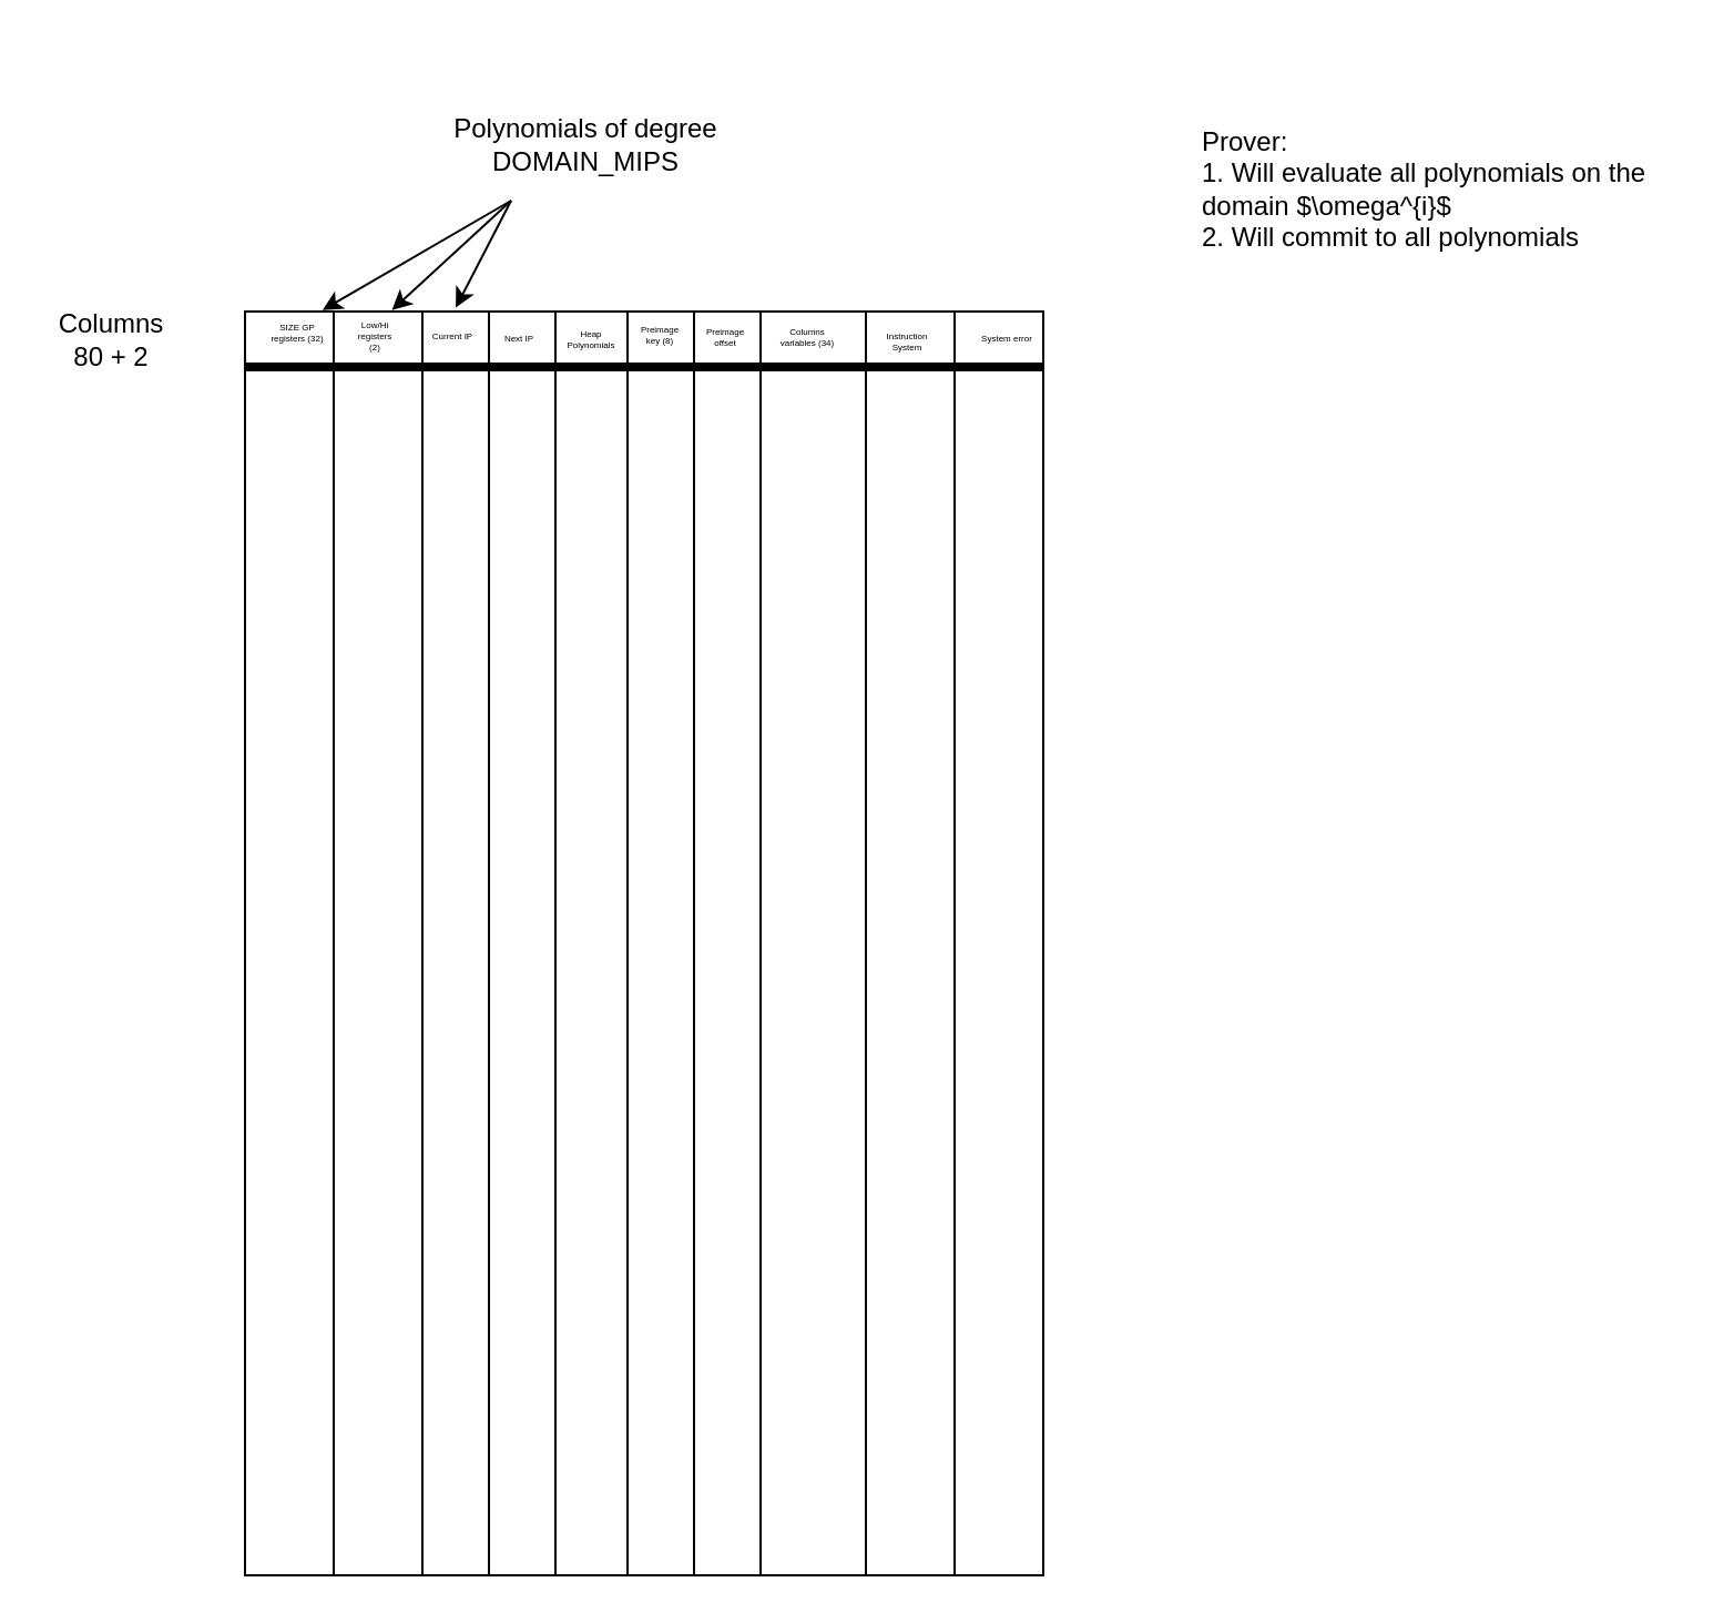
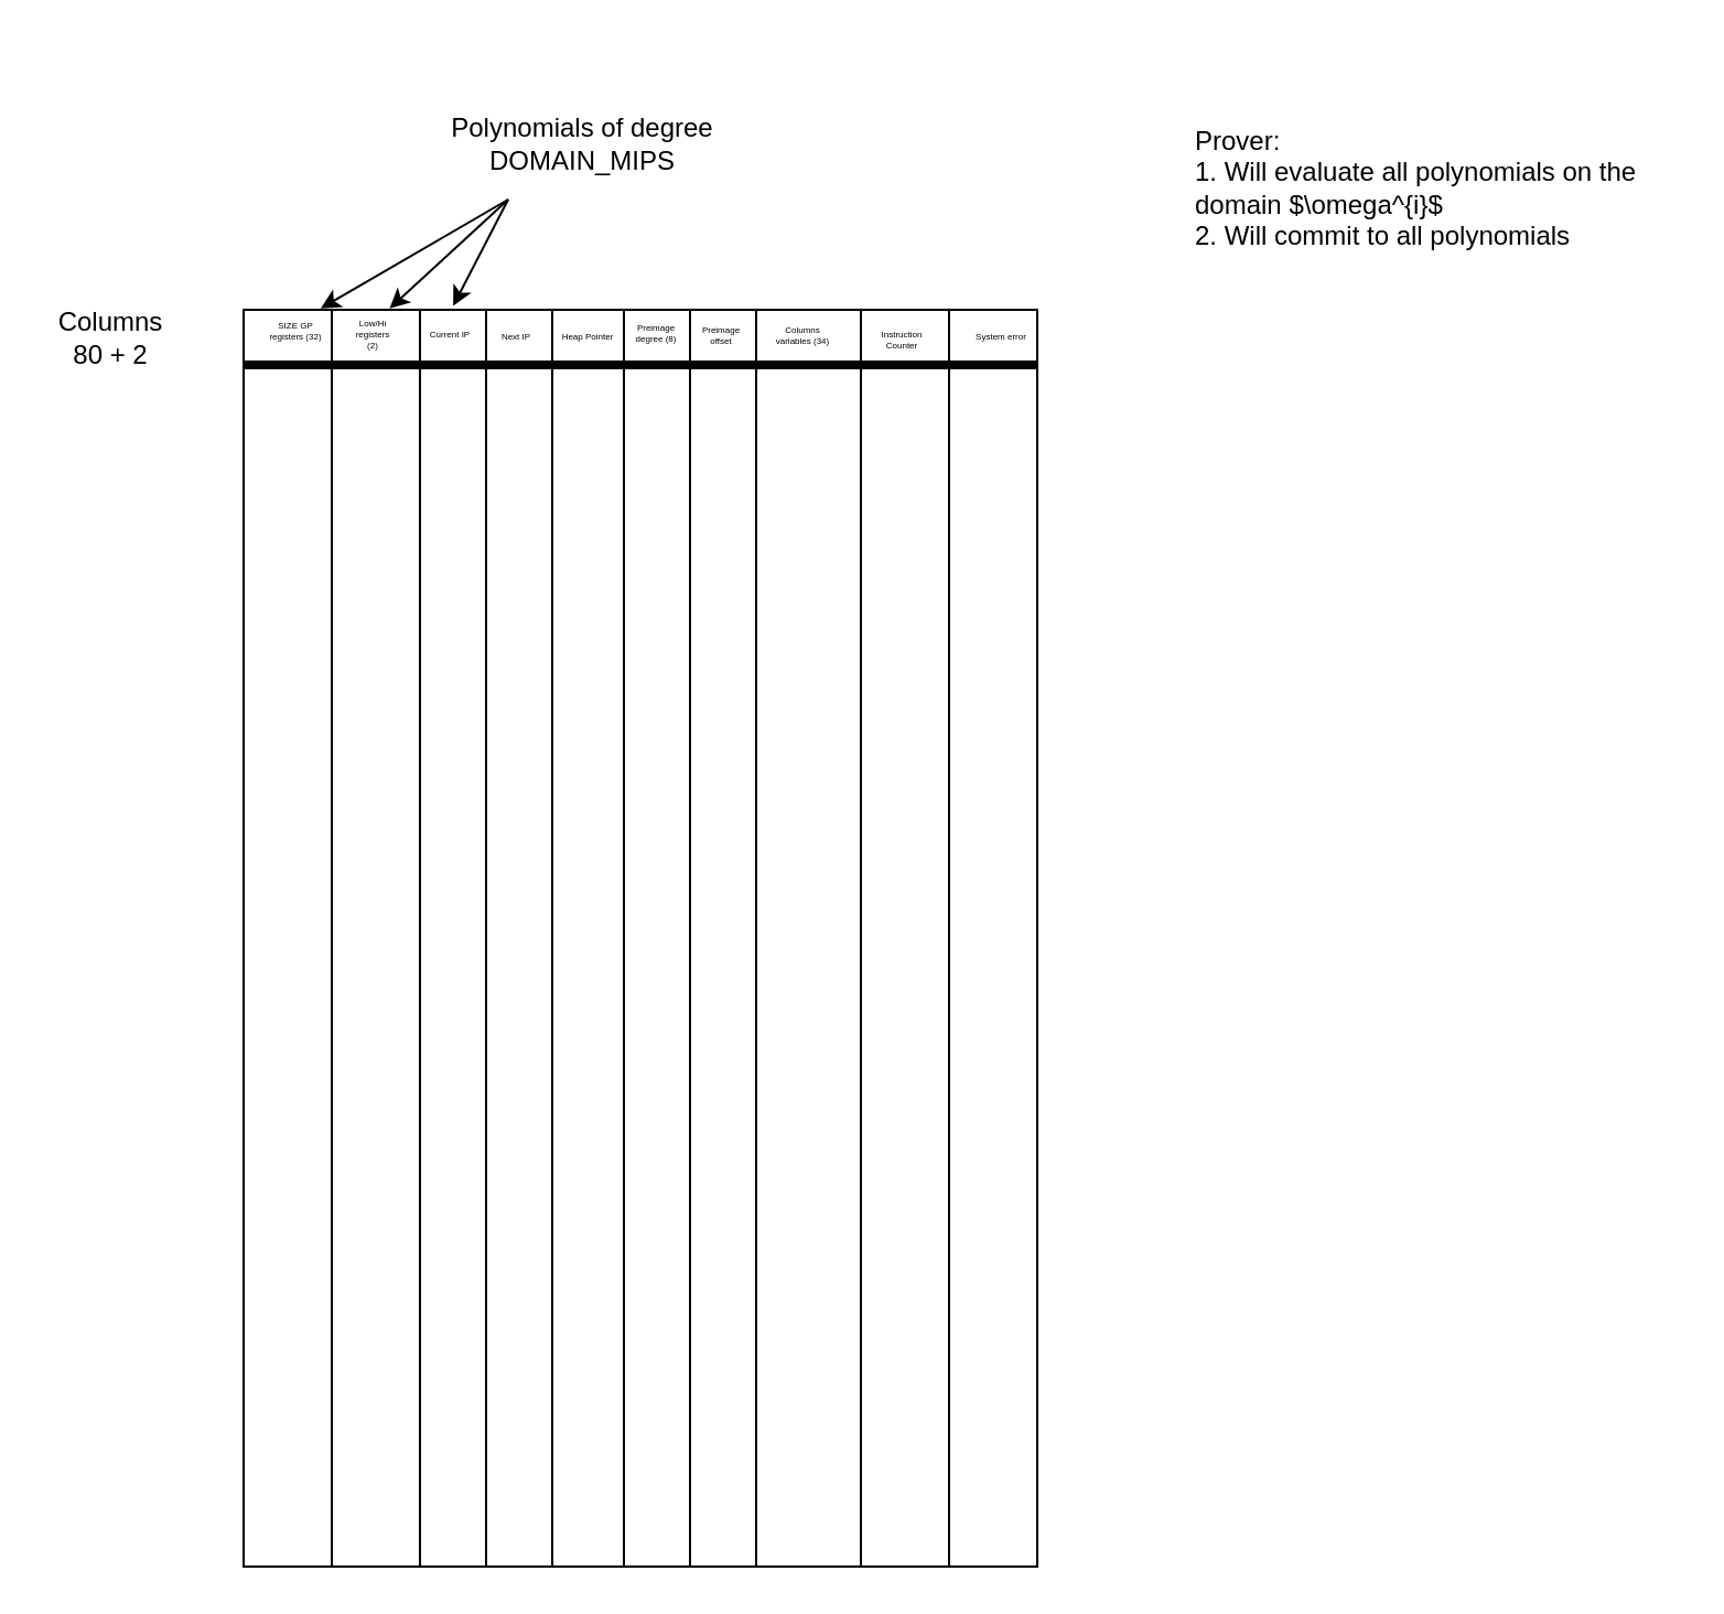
  <mxCell id="0" />
  <mxCell id="1" parent="0" />
  <mxCell id="2" value="" style="rounded=0;whiteSpace=wrap;html=1;" parent="1" vertex="1"><mxGeometry x="110" y="140" width="360" height="570" as="geometry" /></mxCell>
  <mxCell id="3" value="" style="endArrow=none;html=1;rounded=0;entryX=0.25;entryY=0;entryDx=0;entryDy=0;exitX=0.25;exitY=1;exitDx=0;exitDy=0;" parent="1" edge="1"><mxGeometry width="50" height="50" relative="1" as="geometry"><mxPoint x="150" y="710" as="sourcePoint" /><mxPoint x="150" y="140" as="targetPoint" /><Array as="points" /></mxGeometry></mxCell>
  <mxCell id="4" value="&lt;div style=&quot;font-size: 4px;&quot;&gt;SIZE GP registers (32)&lt;br style=&quot;font-size: 4px;&quot;&gt;&lt;/div&gt;" style="text;strokeColor=none;align=center;fillColor=none;html=1;verticalAlign=middle;whiteSpace=wrap;rounded=0;fontSize=4;" parent="1" vertex="1"><mxGeometry x="120" y="143.65" width="27.5" height="12.69" as="geometry" /></mxCell>
  <mxCell id="5" value="" style="line;strokeWidth=4;html=1;perimeter=backbonePerimeter;points=[];outlineConnect=0;" parent="1" vertex="1"><mxGeometry x="110" y="160" width="360" height="10" as="geometry" /></mxCell>
  <mxCell id="6" value="Columns 80 + 2" style="text;html=1;strokeColor=none;fillColor=none;align=center;verticalAlign=middle;whiteSpace=wrap;rounded=0;" parent="1" vertex="1"><mxGeometry x="20" y="138.17" width="60" height="30" as="geometry" /></mxCell>
  <mxCell id="7" value="" style="endArrow=none;html=1;rounded=0;entryX=0.5;entryY=0;entryDx=0;entryDy=0;exitX=0.5;exitY=1;exitDx=0;exitDy=0;" parent="1" edge="1"><mxGeometry width="50" height="50" relative="1" as="geometry"><mxPoint x="190" y="710" as="sourcePoint" /><mxPoint x="190" y="140" as="targetPoint" /><Array as="points"><mxPoint x="190" y="150" /></Array></mxGeometry></mxCell>
  <mxCell id="8" value="&lt;div style=&quot;font-size: 4px;&quot;&gt;Low/Hi registers (2)&lt;br style=&quot;font-size: 4px;&quot;&gt;&lt;/div&gt;" style="text;html=1;strokeColor=none;fillColor=none;align=center;verticalAlign=middle;whiteSpace=wrap;rounded=0;fontSize=4;" parent="1" vertex="1"><mxGeometry x="160" y="147.5" width="17.68" height="8.84" as="geometry" /></mxCell>
  <mxCell id="9" value="Current IP" style="text;html=1;strokeColor=none;fillColor=none;align=center;verticalAlign=middle;whiteSpace=wrap;rounded=0;fontSize=4;" parent="1" vertex="1"><mxGeometry x="190" y="147.5" width="27.68" height="8.84" as="geometry" /></mxCell>
  <mxCell id="10" value="Next IP" style="text;html=1;strokeColor=none;fillColor=none;align=center;verticalAlign=middle;whiteSpace=wrap;rounded=0;fontSize=4;" parent="1" vertex="1"><mxGeometry x="220" y="150" width="27.68" height="6.34" as="geometry" /></mxCell>
- <mxCell id="11" value="&lt;div&gt;Heap Polynomials&lt;/div&gt;" style="text;html=1;strokeColor=none;fillColor=none;align=center;verticalAlign=middle;whiteSpace=wrap;rounded=0;fontSize=4;aspect=fixed;" parent="1" vertex="1"><mxGeometry x="250" y="145" width="32.5" height="16.25" as="geometry" /></mxCell>
+ <mxCell id="11" value="&lt;div&gt;Heap Pointer&lt;/div&gt;" style="text;html=1;strokeColor=none;fillColor=none;align=center;verticalAlign=middle;whiteSpace=wrap;rounded=0;fontSize=4;aspect=fixed;" parent="1" vertex="1"><mxGeometry x="250" y="145" width="32.5" height="16.25" as="geometry" /></mxCell>
  <mxCell id="12" value="" style="endArrow=none;html=1;rounded=0;entryX=0.5;entryY=0;entryDx=0;entryDy=0;exitX=0.5;exitY=1;exitDx=0;exitDy=0;" parent="1" edge="1"><mxGeometry width="50" height="50" relative="1" as="geometry"><mxPoint x="220" y="710" as="sourcePoint" /><mxPoint x="220" y="140" as="targetPoint" /><Array as="points"><mxPoint x="220" y="150" /></Array></mxGeometry></mxCell>
  <mxCell id="13" value="" style="endArrow=none;html=1;rounded=0;entryX=0.5;entryY=0;entryDx=0;entryDy=0;exitX=0.5;exitY=1;exitDx=0;exitDy=0;" parent="1" edge="1"><mxGeometry width="50" height="50" relative="1" as="geometry"><mxPoint x="250" y="710" as="sourcePoint" /><mxPoint x="250" y="140" as="targetPoint" /><Array as="points"><mxPoint x="250" y="150" /></Array></mxGeometry></mxCell>
  <mxCell id="14" value="" style="endArrow=none;html=1;rounded=0;entryX=0.25;entryY=0;entryDx=0;entryDy=0;exitX=0.25;exitY=1;exitDx=0;exitDy=0;" parent="1" edge="1"><mxGeometry width="50" height="50" relative="1" as="geometry"><mxPoint x="282.5" y="710" as="sourcePoint" /><mxPoint x="282.5" y="140" as="targetPoint" /><Array as="points" /></mxGeometry></mxCell>
- <mxCell id="15" value="&lt;div&gt;Preimage key (8)&lt;/div&gt;" style="text;html=1;strokeColor=none;fillColor=none;align=center;verticalAlign=middle;whiteSpace=wrap;rounded=0;fontSize=4;" parent="1" vertex="1"><mxGeometry x="285" y="145" width="25" height="12.5" as="geometry" /></mxCell>
+ <mxCell id="15" value="&lt;div&gt;Preimage degree (8)&lt;/div&gt;" style="text;html=1;strokeColor=none;fillColor=none;align=center;verticalAlign=middle;whiteSpace=wrap;rounded=0;fontSize=4;" parent="1" vertex="1"><mxGeometry x="285" y="145" width="25" height="12.5" as="geometry" /></mxCell>
  <mxCell id="16" value="Preimage offset" style="text;html=1;strokeColor=none;fillColor=none;align=center;verticalAlign=middle;whiteSpace=wrap;rounded=0;fontSize=4;aspect=fixed;" parent="1" vertex="1"><mxGeometry x="312.5" y="145" width="27.5" height="13.75" as="geometry" /></mxCell>
  <mxCell id="17" value="" style="endArrow=none;html=1;rounded=0;entryX=0.25;entryY=0;entryDx=0;entryDy=0;exitX=0.25;exitY=1;exitDx=0;exitDy=0;" parent="1" edge="1"><mxGeometry width="50" height="50" relative="1" as="geometry"><mxPoint x="312.5" y="710" as="sourcePoint" /><mxPoint x="312.5" y="140" as="targetPoint" /><Array as="points" /></mxGeometry></mxCell>
  <mxCell id="18" value="" style="endArrow=none;html=1;rounded=0;entryX=0.25;entryY=0;entryDx=0;entryDy=0;exitX=0.25;exitY=1;exitDx=0;exitDy=0;" parent="1" edge="1"><mxGeometry width="50" height="50" relative="1" as="geometry"><mxPoint x="342.5" y="710" as="sourcePoint" /><mxPoint x="342.5" y="140" as="targetPoint" /><Array as="points" /></mxGeometry></mxCell>
  <mxCell id="19" value="Columns variables (34)" style="text;html=1;strokeColor=none;fillColor=none;align=center;verticalAlign=middle;whiteSpace=wrap;rounded=0;fontSize=4;aspect=fixed;" parent="1" vertex="1"><mxGeometry x="350" y="145.05" width="27.5" height="13.75" as="geometry" /></mxCell>
  <mxCell id="20" value="" style="endArrow=none;html=1;rounded=0;entryX=0.25;entryY=0;entryDx=0;entryDy=0;exitX=0.25;exitY=1;exitDx=0;exitDy=0;" parent="1" edge="1"><mxGeometry width="50" height="50" relative="1" as="geometry"><mxPoint x="390" y="710" as="sourcePoint" /><mxPoint x="390" y="140" as="targetPoint" /><Array as="points"><mxPoint x="390" y="430" /><mxPoint x="390" y="290" /></Array></mxGeometry></mxCell>
  <mxCell id="21" value="" style="endArrow=classic;html=1;rounded=0;entryX=0.097;entryY=-0.001;entryDx=0;entryDy=0;entryPerimeter=0;" parent="1" target="2" edge="1"><mxGeometry width="50" height="50" relative="1" as="geometry"><mxPoint x="230" y="90" as="sourcePoint" /><mxPoint x="330" y="180" as="targetPoint" /></mxGeometry></mxCell>
  <mxCell id="22" value="" style="endArrow=classic;html=1;rounded=0;entryX=0.184;entryY=-0.001;entryDx=0;entryDy=0;entryPerimeter=0;" parent="1" target="2" edge="1"><mxGeometry width="50" height="50" relative="1" as="geometry"><mxPoint x="230" y="90" as="sourcePoint" /><mxPoint x="156" y="149" as="targetPoint" /></mxGeometry></mxCell>
  <mxCell id="23" value="" style="endArrow=classic;html=1;rounded=0;entryX=0.264;entryY=-0.003;entryDx=0;entryDy=0;entryPerimeter=0;" parent="1" target="2" edge="1"><mxGeometry width="50" height="50" relative="1" as="geometry"><mxPoint x="230" y="90" as="sourcePoint" /><mxPoint x="188" y="149" as="targetPoint" /></mxGeometry></mxCell>
  <mxCell id="24" value="Polynomials of degree DOMAIN_MIPS" style="text;html=1;strokeColor=none;fillColor=none;align=center;verticalAlign=middle;whiteSpace=wrap;rounded=0;" parent="1" vertex="1"><mxGeometry x="177.68" y="50" width="172.32" height="30" as="geometry" /></mxCell>
  <mxCell id="25" value="" style="endArrow=none;html=1;rounded=0;entryX=0.25;entryY=0;entryDx=0;entryDy=0;exitX=0.25;exitY=1;exitDx=0;exitDy=0;" parent="1" edge="1"><mxGeometry width="50" height="50" relative="1" as="geometry"><mxPoint x="430" y="710" as="sourcePoint" /><mxPoint x="430" y="140" as="targetPoint" /><Array as="points"><mxPoint x="430" y="430" /><mxPoint x="430" y="290" /></Array></mxGeometry></mxCell>
- <mxCell id="26" value="Instruction System" style="text;html=1;strokeColor=none;fillColor=none;align=center;verticalAlign=middle;whiteSpace=wrap;rounded=0;fontSize=4;aspect=fixed;" parent="1" vertex="1"><mxGeometry x="395" y="147.5" width="27.5" height="13.75" as="geometry" /></mxCell>
+ <mxCell id="26" value="Instruction Counter" style="text;html=1;strokeColor=none;fillColor=none;align=center;verticalAlign=middle;whiteSpace=wrap;rounded=0;fontSize=4;aspect=fixed;" parent="1" vertex="1"><mxGeometry x="395" y="147.5" width="27.5" height="13.75" as="geometry" /></mxCell>
  <mxCell id="27" value="System error" style="text;html=1;strokeColor=none;fillColor=none;align=center;verticalAlign=middle;whiteSpace=wrap;rounded=0;fontSize=4;aspect=fixed;" parent="1" vertex="1"><mxGeometry x="440" y="146.25" width="27.5" height="13.75" as="geometry" /></mxCell>
  <mxCell id="28" value="&lt;div align=&quot;left&quot;&gt;Prover:&lt;/div&gt;&lt;div align=&quot;left&quot;&gt;1. Will evaluate all polynomials on the domain $\omega^{i}$&lt;br&gt;&lt;/div&gt;&lt;div align=&quot;left&quot;&gt;2. Will commit to all polynomials&lt;/div&gt;" style="text;html=1;strokeColor=none;fillColor=none;align=left;verticalAlign=middle;whiteSpace=wrap;rounded=0;" vertex="1" parent="1"><mxGeometry x="540" y="20" width="220" height="130" as="geometry" /></mxCell>
